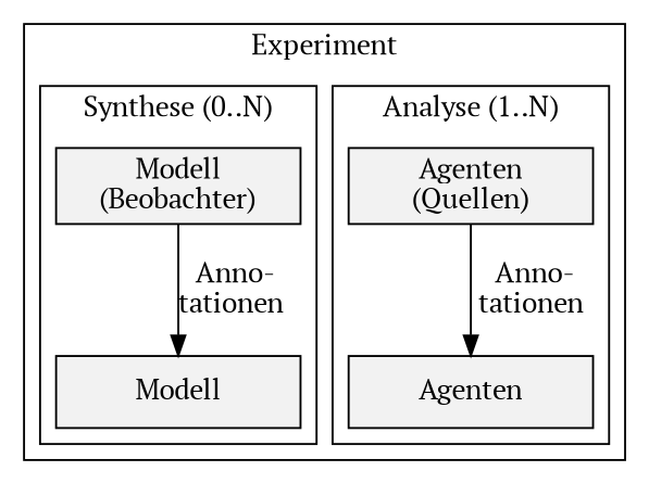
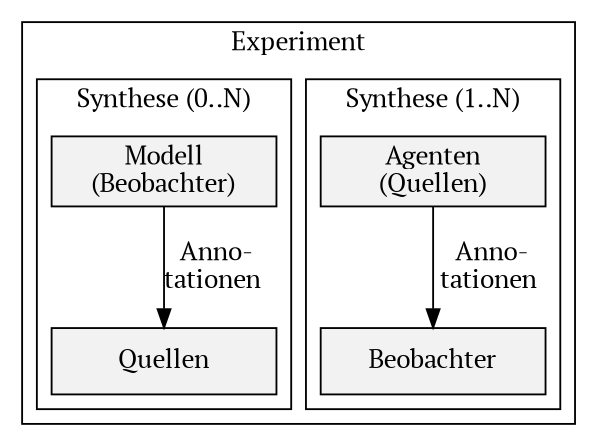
  digraph {
    fontname="PT Serif"
    node [fillcolor=gray95 fontname="PT Serif" shape=box style=filled]
    edge [fontname="PT Serif"]
    n1 [label="Agenten\n(Quellen)" width=1.7]
-   n2 [label=Agenten width=1.7]
+   n2 [label=Beobachter width=1.7]
    n3 [label="Modell\n(Beobachter)" width=1.7]
-   n4 [label=Modell width=1.7]
+   n4 [label=Quellen width=1.7]
    subgraph cluster_1 {
      label=Experiment
      subgraph cluster_2 {
-       label="Analyse (1..N)"
+       label="Synthese (1..N)"
        n1
        n2
      }
      subgraph cluster_3 {
        label="Synthese (0..N)"
        n3
        n4
      }
    }
    n1 -> n2 [label=" Anno-\n tationen "]
    n3 -> n4 [label="Anno-\ntationen "]
  }
